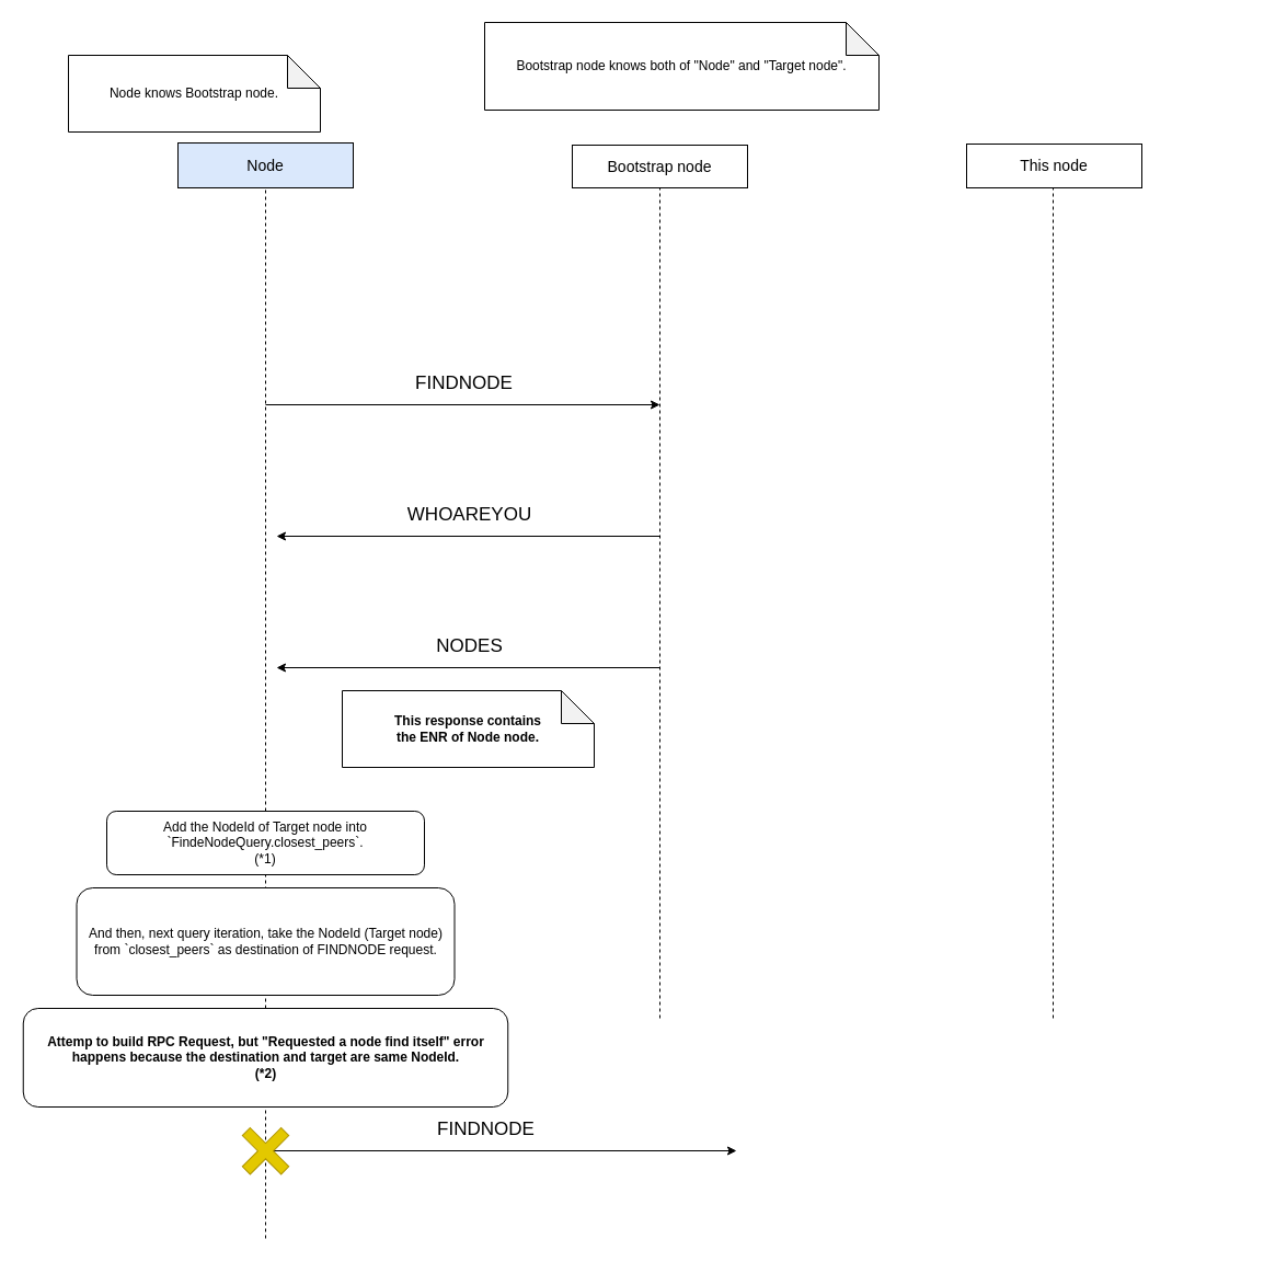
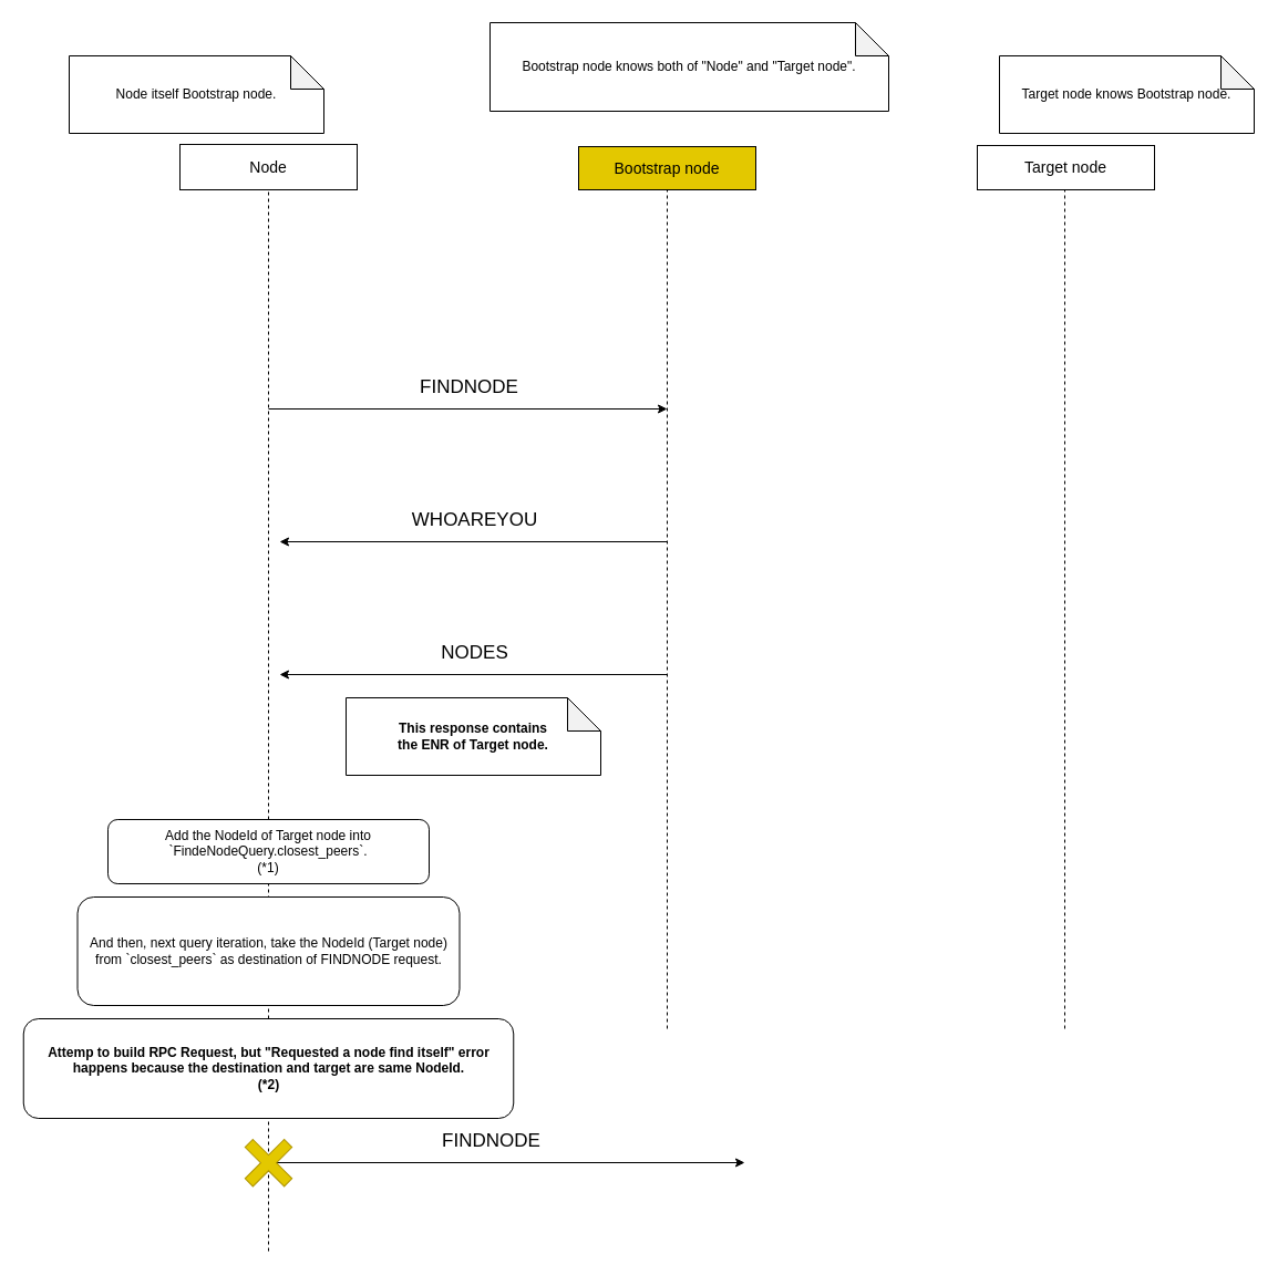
  <mxCell id="0" />
  <mxCell id="1" parent="0" />
- <mxCell id="2" value="Node" style="rounded=0;whiteSpace=wrap;html=1;fontSize=14;fillColor=#dae8fc;" parent="1" vertex="1"><mxGeometry x="162" width="160" height="41" as="geometry" y="130" /></mxCell>
- <mxCell id="3" value="Bootstrap node" style="rounded=0;whiteSpace=wrap;html=1;fontSize=14;" parent="1" vertex="1"><mxGeometry x="522" y="132" width="160" height="39" as="geometry" /></mxCell>
- <mxCell id="4" value="This node" style="rounded=0;whiteSpace=wrap;html=1;fontSize=14;" parent="1" vertex="1"><mxGeometry x="882" y="131" width="160" height="40" as="geometry" /></mxCell>
+ <mxCell id="2" value="Node" style="rounded=0;whiteSpace=wrap;html=1;fontSize=14;" parent="1" vertex="1"><mxGeometry x="162" width="160" height="41" as="geometry" y="130" /></mxCell>
+ <mxCell id="3" value="Bootstrap node" style="rounded=0;whiteSpace=wrap;html=1;fontSize=14;fillColor=#e3c800;" parent="1" vertex="1"><mxGeometry x="522" y="132" width="160" height="39" as="geometry" /></mxCell>
+ <mxCell id="4" value="Target node" style="rounded=0;whiteSpace=wrap;html=1;fontSize=14;" parent="1" vertex="1"><mxGeometry x="882" y="131" width="160" height="40" as="geometry" /></mxCell>
  <mxCell id="5" value="" style="endArrow=none;dashed=1;html=1;fontSize=12;entryX=0.5;entryY=1;entryDx=0;entryDy=0;" parent="1" target="2" edge="1"><mxGeometry width="50" height="50" relative="1" as="geometry"><mxPoint x="242" y="1130" as="sourcePoint" /><mxPoint x="692" y="370" as="targetPoint" /></mxGeometry></mxCell>
  <mxCell id="6" value="" style="endArrow=none;dashed=1;html=1;fontSize=12;entryX=0.5;entryY=1;entryDx=0;entryDy=0;" parent="1" target="3" edge="1"><mxGeometry width="50" height="50" relative="1" as="geometry"><mxPoint x="602" y="929" as="sourcePoint" /><mxPoint x="682" y="311" as="targetPoint" /></mxGeometry></mxCell>
  <mxCell id="7" value="" style="endArrow=classic;html=1;fontSize=18;" parent="1" edge="1"><mxGeometry x="-160" y="-61" width="50" height="50" as="geometry"><mxPoint x="242" y="369" as="sourcePoint" /><mxPoint x="602" y="369" as="targetPoint" /></mxGeometry></mxCell>
  <mxCell id="8" value="FINDNODE" style="edgeLabel;html=1;align=center;verticalAlign=middle;resizable=0;points=[];fontSize=17;" parent="7" vertex="1" connectable="0"><mxGeometry relative="1" as="geometry"><mxPoint y="-20" as="offset" /></mxGeometry></mxCell>
  <mxCell id="9" value="" style="endArrow=none;dashed=1;html=1;fontSize=12;entryX=0.5;entryY=1;entryDx=0;entryDy=0;" parent="1" edge="1"><mxGeometry width="50" height="50" relative="1" as="geometry"><mxPoint x="961" y="929" as="sourcePoint" /><mxPoint x="961" y="171" as="targetPoint" /></mxGeometry></mxCell>
- <mxCell id="10" value="Node knows Bootstrap node." style="shape=note;whiteSpace=wrap;html=1;backgroundOutline=1;darkOpacity=0.05;" parent="1" vertex="1"><mxGeometry x="62" y="50" width="230" height="70" as="geometry" /></mxCell>
+ <mxCell id="10" value="Node itself Bootstrap node." style="shape=note;whiteSpace=wrap;html=1;backgroundOutline=1;darkOpacity=0.05;" parent="1" vertex="1"><mxGeometry x="62" y="50" width="230" height="70" as="geometry" /></mxCell>
  <mxCell id="11" value="Bootstrap node knows both of &quot;Node&quot; and &quot;Target node&quot;." style="shape=note;whiteSpace=wrap;html=1;backgroundOutline=1;darkOpacity=0.05;" parent="1" vertex="1"><mxGeometry x="442" y="20" width="360" height="80" as="geometry" /></mxCell>
+ <mxCell id="12" value="Target node knows Bootstrap node." style="shape=note;whiteSpace=wrap;html=1;backgroundOutline=1;darkOpacity=0.05;" parent="1" vertex="1"><mxGeometry x="902" y="50" width="230" height="70" as="geometry" /></mxCell>
  <mxCell id="13" value="" style="endArrow=classic;html=1;fontSize=18;" parent="1" edge="1"><mxGeometry x="-150" y="-51" width="50" height="50" as="geometry"><mxPoint x="602" y="489" as="sourcePoint" /><mxPoint x="252" y="489" as="targetPoint" /></mxGeometry></mxCell>
  <mxCell id="14" value="WHOAREYOU" style="edgeLabel;html=1;align=center;verticalAlign=middle;resizable=0;points=[];fontSize=17;" parent="13" vertex="1" connectable="0"><mxGeometry relative="1" as="geometry"><mxPoint y="-20" as="offset" /></mxGeometry></mxCell>
  <mxCell id="15" value="" style="endArrow=classic;html=1;fontSize=18;" parent="1" edge="1"><mxGeometry x="-150" y="69" width="50" height="50" as="geometry"><mxPoint x="602" y="609" as="sourcePoint" /><mxPoint x="252" y="609" as="targetPoint" /></mxGeometry></mxCell>
  <mxCell id="16" value="NODES" style="edgeLabel;html=1;align=center;verticalAlign=middle;resizable=0;points=[];fontSize=17;" parent="15" vertex="1" connectable="0"><mxGeometry relative="1" as="geometry"><mxPoint y="-20" as="offset" /></mxGeometry></mxCell>
- <mxCell id="17" value="This response contains &lt;br&gt;the ENR of Node node." style="shape=note;whiteSpace=wrap;html=1;backgroundOutline=1;darkOpacity=0.05;fontStyle=1" parent="1" vertex="1"><mxGeometry x="312" y="630" width="230" height="70" as="geometry" /></mxCell>
+ <mxCell id="17" value="This response contains &lt;br&gt;the ENR of Target node." style="shape=note;whiteSpace=wrap;html=1;backgroundOutline=1;darkOpacity=0.05;fontStyle=1" parent="1" vertex="1"><mxGeometry x="312" y="630" width="230" height="70" as="geometry" /></mxCell>
  <mxCell id="18" value="Add the NodeId of Target node into `FindeNodeQuery.closest_peers`.&lt;br&gt;(*1)" style="rounded=1;whiteSpace=wrap;html=1;fontSize=12;fontStyle=0" parent="1" vertex="1"><mxGeometry x="97" y="740" width="290" height="58" as="geometry" /></mxCell>
  <mxCell id="19" value="" style="endArrow=classic;html=1;fontSize=18;" parent="1" edge="1"><mxGeometry x="-160" y="620" width="50" height="50" as="geometry"><mxPoint x="242" y="1050" as="sourcePoint" /><mxPoint x="672" y="1050" as="targetPoint" /></mxGeometry></mxCell>
  <mxCell id="20" value="FINDNODE" style="edgeLabel;html=1;align=center;verticalAlign=middle;resizable=0;points=[];fontSize=17;" parent="19" vertex="1" connectable="0"><mxGeometry relative="1" as="geometry"><mxPoint x="-15" y="-20" as="offset" /></mxGeometry></mxCell>
  <mxCell id="21" value="And then, next query iteration, take the NodeId (Target node) from `closest_peers` as destination of FINDNODE request." style="rounded=1;whiteSpace=wrap;html=1;fontSize=12;" parent="1" vertex="1"><mxGeometry x="69.5" y="810" width="345" height="98" as="geometry" /></mxCell>
  <mxCell id="22" value="Attemp to build RPC Request, but &quot;Requested a node find itself&quot; error happens because the destination and target are same NodeId.&lt;br&gt;(*2)" style="rounded=1;whiteSpace=wrap;html=1;fontSize=12;fontStyle=1" parent="1" vertex="1"><mxGeometry x="20.75" y="920" width="442.5" height="90" as="geometry" /></mxCell>
  <mxCell id="23" value="" style="shape=cross;whiteSpace=wrap;html=1;fontSize=12;rotation=45;fillColor=#e3c800;fontColor=#000000;strokeColor=#B09500;" parent="1" vertex="1"><mxGeometry x="217" y="1025.21" width="50" height="50" as="geometry" /></mxCell>
